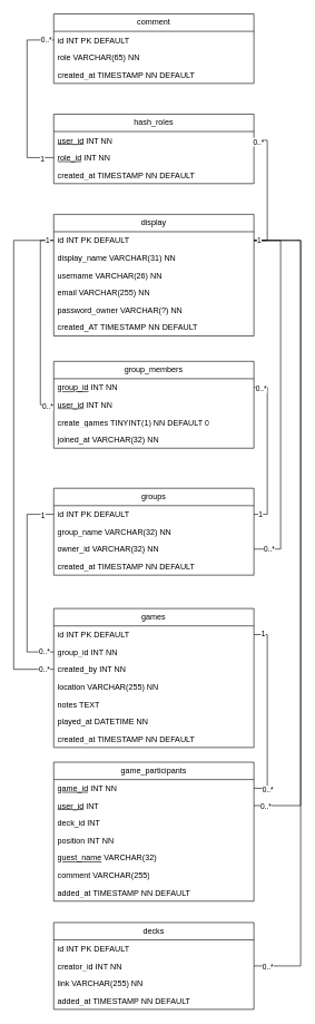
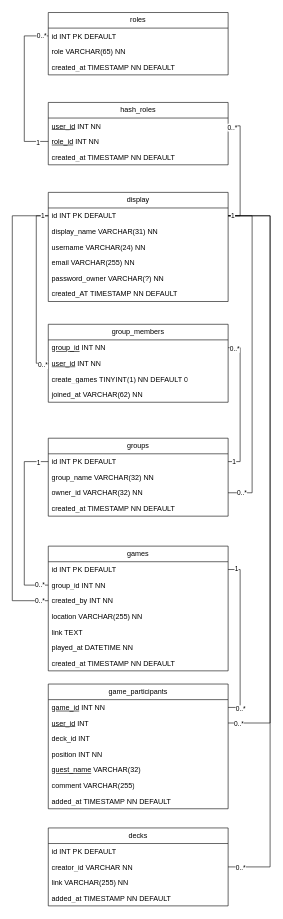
  <mxCell id="0" />
  <mxCell id="1" parent="0" />
  <mxCell id="2" value="display" style="swimlane;fontStyle=0;childLayout=stackLayout;horizontal=1;startSize=26;fillColor=none;horizontalStack=0;resizeParent=1;resizeParentMax=0;resizeLast=0;collapsible=1;marginBottom=0;whiteSpace=wrap;html=1;" parent="1" vertex="1"><mxGeometry x="80" y="320" width="300" height="182" as="geometry" /></mxCell>
  <mxCell id="3" value="id INT PK DEFAULT" style="text;strokeColor=none;fillColor=none;align=left;verticalAlign=top;spacingLeft=4;spacingRight=4;overflow=hidden;rotatable=0;points=[[0,0.5],[1,0.5]];portConstraint=eastwest;whiteSpace=wrap;html=1;" parent="2" vertex="1"><mxGeometry y="26" width="300" height="26" as="geometry" /></mxCell>
  <mxCell id="4" value="display_name VARCHAR(31) NN" style="text;strokeColor=none;fillColor=none;align=left;verticalAlign=top;spacingLeft=4;spacingRight=4;overflow=hidden;rotatable=0;points=[[0,0.5],[1,0.5]];portConstraint=eastwest;whiteSpace=wrap;html=1;" parent="2" vertex="1"><mxGeometry y="52" width="300" height="26" as="geometry" /></mxCell>
- <mxCell id="5" value="username VARCHAR(26) NN" style="text;strokeColor=none;fillColor=none;align=left;verticalAlign=top;spacingLeft=4;spacingRight=4;overflow=hidden;rotatable=0;points=[[0,0.5],[1,0.5]];portConstraint=eastwest;whiteSpace=wrap;html=1;" parent="2" vertex="1"><mxGeometry y="78" width="300" height="26" as="geometry" /></mxCell>
+ <mxCell id="5" value="username VARCHAR(24) NN" style="text;strokeColor=none;fillColor=none;align=left;verticalAlign=top;spacingLeft=4;spacingRight=4;overflow=hidden;rotatable=0;points=[[0,0.5],[1,0.5]];portConstraint=eastwest;whiteSpace=wrap;html=1;" parent="2" vertex="1"><mxGeometry y="78" width="300" height="26" as="geometry" /></mxCell>
  <mxCell id="6" value="email VARCHAR(255) NN" style="text;strokeColor=none;fillColor=none;align=left;verticalAlign=top;spacingLeft=4;spacingRight=4;overflow=hidden;rotatable=0;points=[[0,0.5],[1,0.5]];portConstraint=eastwest;whiteSpace=wrap;html=1;" parent="2" vertex="1"><mxGeometry y="104" width="300" height="26" as="geometry" /></mxCell>
  <mxCell id="7" value="password_owner VARCHAR(?) NN" style="text;strokeColor=none;fillColor=none;align=left;verticalAlign=top;spacingLeft=4;spacingRight=4;overflow=hidden;rotatable=0;points=[[0,0.5],[1,0.5]];portConstraint=eastwest;whiteSpace=wrap;html=1;" parent="2" vertex="1"><mxGeometry y="130" width="300" height="26" as="geometry" /></mxCell>
  <mxCell id="8" value="created_AT TIMESTAMP NN DEFAULT" style="text;strokeColor=none;fillColor=none;align=left;verticalAlign=top;spacingLeft=4;spacingRight=4;overflow=hidden;rotatable=0;points=[[0,0.5],[1,0.5]];portConstraint=eastwest;whiteSpace=wrap;html=1;" parent="2" vertex="1"><mxGeometry y="156" width="300" height="26" as="geometry" /></mxCell>
- <mxCell id="9" value="comment" style="swimlane;fontStyle=0;childLayout=stackLayout;horizontal=1;startSize=26;fillColor=none;horizontalStack=0;resizeParent=1;resizeParentMax=0;resizeLast=0;collapsible=1;marginBottom=0;whiteSpace=wrap;html=1;" parent="1" vertex="1"><mxGeometry x="80" y="20" width="300" height="104" as="geometry" /></mxCell>
+ <mxCell id="9" value="roles" style="swimlane;fontStyle=0;childLayout=stackLayout;horizontal=1;startSize=26;fillColor=none;horizontalStack=0;resizeParent=1;resizeParentMax=0;resizeLast=0;collapsible=1;marginBottom=0;whiteSpace=wrap;html=1;" parent="1" vertex="1"><mxGeometry x="80" y="20" width="300" height="104" as="geometry" /></mxCell>
  <mxCell id="10" value="id INT PK DEFAULT" style="text;strokeColor=none;fillColor=none;align=left;verticalAlign=top;spacingLeft=4;spacingRight=4;overflow=hidden;rotatable=0;points=[[0,0.5],[1,0.5]];portConstraint=eastwest;whiteSpace=wrap;html=1;" parent="9" vertex="1"><mxGeometry y="26" width="300" height="26" as="geometry" /></mxCell>
  <mxCell id="11" value="role VARCHAR(65) NN" style="text;strokeColor=none;fillColor=none;align=left;verticalAlign=top;spacingLeft=4;spacingRight=4;overflow=hidden;rotatable=0;points=[[0,0.5],[1,0.5]];portConstraint=eastwest;whiteSpace=wrap;html=1;" parent="9" vertex="1"><mxGeometry y="52" width="300" height="26" as="geometry" /></mxCell>
  <mxCell id="12" value="created_at TIMESTAMP NN DEFAULT" style="text;strokeColor=none;fillColor=none;align=left;verticalAlign=top;spacingLeft=4;spacingRight=4;overflow=hidden;rotatable=0;points=[[0,0.5],[1,0.5]];portConstraint=eastwest;whiteSpace=wrap;html=1;" parent="9" vertex="1"><mxGeometry y="78" width="300" height="26" as="geometry" /></mxCell>
  <mxCell id="13" value="hash_roles" style="swimlane;fontStyle=0;childLayout=stackLayout;horizontal=1;startSize=26;fillColor=none;horizontalStack=0;resizeParent=1;resizeParentMax=0;resizeLast=0;collapsible=1;marginBottom=0;whiteSpace=wrap;html=1;" parent="1" vertex="1"><mxGeometry x="80" y="170" width="300" height="104" as="geometry" /></mxCell>
  <mxCell id="14" value="&lt;u&gt;user_id&lt;/u&gt; INT NN" style="text;strokeColor=none;fillColor=none;align=left;verticalAlign=top;spacingLeft=4;spacingRight=4;overflow=hidden;rotatable=0;points=[[0,0.5],[1,0.5]];portConstraint=eastwest;whiteSpace=wrap;html=1;" parent="13" vertex="1"><mxGeometry y="26" width="300" height="26" as="geometry" /></mxCell>
  <mxCell id="15" value="&lt;u&gt;role_id&lt;/u&gt; INT NN" style="text;strokeColor=none;fillColor=none;align=left;verticalAlign=top;spacingLeft=4;spacingRight=4;overflow=hidden;rotatable=0;points=[[0,0.5],[1,0.5]];portConstraint=eastwest;whiteSpace=wrap;html=1;" parent="13" vertex="1"><mxGeometry y="52" width="300" height="26" as="geometry" /></mxCell>
  <mxCell id="16" value="created_at TIMESTAMP NN DEFAULT" style="text;strokeColor=none;fillColor=none;align=left;verticalAlign=top;spacingLeft=4;spacingRight=4;overflow=hidden;rotatable=0;points=[[0,0.5],[1,0.5]];portConstraint=eastwest;whiteSpace=wrap;html=1;" parent="13" vertex="1"><mxGeometry y="78" width="300" height="26" as="geometry" /></mxCell>
  <mxCell id="17" style="edgeStyle=orthogonalEdgeStyle;rounded=0;orthogonalLoop=1;jettySize=auto;html=1;entryX=0;entryY=0.5;entryDx=0;entryDy=0;endArrow=none;startFill=0;" parent="1" source="15" target="10" edge="1"><mxGeometry relative="1" as="geometry"><Array as="points"><mxPoint x="40" y="235" /><mxPoint x="40" y="59" /></Array></mxGeometry></mxCell>
  <mxCell id="18" value="0..*" style="edgeLabel;html=1;align=center;verticalAlign=middle;resizable=0;points=[];" parent="17" vertex="1" connectable="0"><mxGeometry x="0.91" y="1" relative="1" as="geometry"><mxPoint as="offset" /></mxGeometry></mxCell>
  <mxCell id="19" value="1" style="edgeLabel;html=1;align=center;verticalAlign=middle;resizable=0;points=[];" parent="17" vertex="1" connectable="0"><mxGeometry x="-0.861" y="1" relative="1" as="geometry"><mxPoint as="offset" /></mxGeometry></mxCell>
  <mxCell id="20" style="edgeStyle=orthogonalEdgeStyle;rounded=0;orthogonalLoop=1;jettySize=auto;html=1;entryX=1;entryY=0.5;entryDx=0;entryDy=0;endArrow=none;startFill=0;" parent="1" source="14" target="3" edge="1"><mxGeometry relative="1" as="geometry"><Array as="points"><mxPoint x="400" y="209" /><mxPoint x="400" y="359" /></Array></mxGeometry></mxCell>
  <mxCell id="21" value="0..*" style="edgeLabel;html=1;align=center;verticalAlign=middle;resizable=0;points=[];" parent="20" vertex="1" connectable="0"><mxGeometry x="-0.855" y="-2" relative="1" as="geometry"><mxPoint x="-8" as="offset" /></mxGeometry></mxCell>
  <mxCell id="22" value="groups" style="swimlane;fontStyle=0;childLayout=stackLayout;horizontal=1;startSize=26;fillColor=none;horizontalStack=0;resizeParent=1;resizeParentMax=0;resizeLast=0;collapsible=1;marginBottom=0;whiteSpace=wrap;html=1;" parent="1" vertex="1"><mxGeometry x="80" y="730" width="300" height="130" as="geometry" /></mxCell>
  <mxCell id="23" value="id INT PK DEFAULT" style="text;strokeColor=none;fillColor=none;align=left;verticalAlign=top;spacingLeft=4;spacingRight=4;overflow=hidden;rotatable=0;points=[[0,0.5],[1,0.5]];portConstraint=eastwest;whiteSpace=wrap;html=1;" parent="22" vertex="1"><mxGeometry y="26" width="300" height="26" as="geometry" /></mxCell>
  <mxCell id="24" value="group_name VARCHAR(32) NN" style="text;strokeColor=none;fillColor=none;align=left;verticalAlign=top;spacingLeft=4;spacingRight=4;overflow=hidden;rotatable=0;points=[[0,0.5],[1,0.5]];portConstraint=eastwest;whiteSpace=wrap;html=1;" parent="22" vertex="1"><mxGeometry y="52" width="300" height="26" as="geometry" /></mxCell>
  <mxCell id="25" value="owner_id VARCHAR(32) NN" style="text;strokeColor=none;fillColor=none;align=left;verticalAlign=top;spacingLeft=4;spacingRight=4;overflow=hidden;rotatable=0;points=[[0,0.5],[1,0.5]];portConstraint=eastwest;whiteSpace=wrap;html=1;" parent="22" vertex="1"><mxGeometry y="78" width="300" height="26" as="geometry" /></mxCell>
  <mxCell id="26" value="created_at TIMESTAMP NN DEFAULT" style="text;strokeColor=none;fillColor=none;align=left;verticalAlign=top;spacingLeft=4;spacingRight=4;overflow=hidden;rotatable=0;points=[[0,0.5],[1,0.5]];portConstraint=eastwest;whiteSpace=wrap;html=1;" parent="22" vertex="1"><mxGeometry y="104" width="300" height="26" as="geometry" /></mxCell>
  <mxCell id="27" value="group_members" style="swimlane;fontStyle=0;childLayout=stackLayout;horizontal=1;startSize=26;fillColor=none;horizontalStack=0;resizeParent=1;resizeParentMax=0;resizeLast=0;collapsible=1;marginBottom=0;whiteSpace=wrap;html=1;" parent="1" vertex="1"><mxGeometry x="80" y="540" width="300" height="130" as="geometry" /></mxCell>
  <mxCell id="28" value="&lt;u&gt;group_id&lt;/u&gt; INT NN" style="text;strokeColor=none;fillColor=none;align=left;verticalAlign=top;spacingLeft=4;spacingRight=4;overflow=hidden;rotatable=0;points=[[0,0.5],[1,0.5]];portConstraint=eastwest;whiteSpace=wrap;html=1;" parent="27" vertex="1"><mxGeometry y="26" width="300" height="26" as="geometry" /></mxCell>
  <mxCell id="29" value="&lt;u&gt;user_id&lt;/u&gt; INT NN" style="text;strokeColor=none;fillColor=none;align=left;verticalAlign=top;spacingLeft=4;spacingRight=4;overflow=hidden;rotatable=0;points=[[0,0.5],[1,0.5]];portConstraint=eastwest;whiteSpace=wrap;html=1;" parent="27" vertex="1"><mxGeometry y="52" width="300" height="26" as="geometry" /></mxCell>
  <mxCell id="30" value="create_games TINYINT(1) NN DEFAULT 0" style="text;strokeColor=none;fillColor=none;align=left;verticalAlign=top;spacingLeft=4;spacingRight=4;overflow=hidden;rotatable=0;points=[[0,0.5],[1,0.5]];portConstraint=eastwest;whiteSpace=wrap;html=1;" parent="27" vertex="1"><mxGeometry y="78" width="300" height="26" as="geometry" /></mxCell>
- <mxCell id="31" value="joined_at VARCHAR(32) NN" style="text;strokeColor=none;fillColor=none;align=left;verticalAlign=top;spacingLeft=4;spacingRight=4;overflow=hidden;rotatable=0;points=[[0,0.5],[1,0.5]];portConstraint=eastwest;whiteSpace=wrap;html=1;" parent="27" vertex="1"><mxGeometry y="104" width="300" height="26" as="geometry" /></mxCell>
+ <mxCell id="31" value="joined_at VARCHAR(62) NN" style="text;strokeColor=none;fillColor=none;align=left;verticalAlign=top;spacingLeft=4;spacingRight=4;overflow=hidden;rotatable=0;points=[[0,0.5],[1,0.5]];portConstraint=eastwest;whiteSpace=wrap;html=1;" parent="27" vertex="1"><mxGeometry y="104" width="300" height="26" as="geometry" /></mxCell>
  <mxCell id="32" style="edgeStyle=orthogonalEdgeStyle;rounded=0;orthogonalLoop=1;jettySize=auto;html=1;endArrow=none;startFill=0;exitX=1;exitY=0.5;exitDx=0;exitDy=0;entryX=1;entryY=0.5;entryDx=0;entryDy=0;" parent="1" source="25" target="3" edge="1"><mxGeometry relative="1" as="geometry"><Array as="points"><mxPoint x="420" y="821" /><mxPoint x="420" y="359" /></Array></mxGeometry></mxCell>
  <mxCell id="33" value="0..*" style="edgeLabel;html=1;align=center;verticalAlign=middle;resizable=0;points=[];" parent="32" vertex="1" connectable="0"><mxGeometry x="-0.92" y="1" relative="1" as="geometry"><mxPoint as="offset" /></mxGeometry></mxCell>
  <mxCell id="34" style="edgeStyle=orthogonalEdgeStyle;rounded=0;orthogonalLoop=1;jettySize=auto;html=1;entryX=1;entryY=0.5;entryDx=0;entryDy=0;endArrow=none;startFill=0;" parent="1" source="28" target="23" edge="1"><mxGeometry relative="1" as="geometry"><Array as="points"><mxPoint x="400" y="579" /><mxPoint x="400" y="769" /></Array></mxGeometry></mxCell>
  <mxCell id="35" value="1" style="edgeLabel;html=1;align=center;verticalAlign=middle;resizable=0;points=[];" parent="34" vertex="1" connectable="0"><mxGeometry x="0.918" y="-1" relative="1" as="geometry"><mxPoint as="offset" /></mxGeometry></mxCell>
  <mxCell id="36" value="0..*" style="edgeLabel;html=1;align=center;verticalAlign=middle;resizable=0;points=[];" parent="34" vertex="1" connectable="0"><mxGeometry x="-0.913" y="-1" relative="1" as="geometry"><mxPoint as="offset" /></mxGeometry></mxCell>
  <mxCell id="37" style="edgeStyle=orthogonalEdgeStyle;rounded=0;orthogonalLoop=1;jettySize=auto;html=1;entryX=0;entryY=0.5;entryDx=0;entryDy=0;endArrow=none;startFill=0;exitX=0;exitY=0.5;exitDx=0;exitDy=0;" parent="1" source="3" target="29" edge="1"><mxGeometry relative="1" as="geometry" /></mxCell>
  <mxCell id="38" value="0..*" style="edgeLabel;html=1;align=center;verticalAlign=middle;resizable=0;points=[];" parent="37" vertex="1" connectable="0"><mxGeometry x="0.929" y="-2" relative="1" as="geometry"><mxPoint as="offset" /></mxGeometry></mxCell>
  <mxCell id="39" value="games" style="swimlane;fontStyle=0;childLayout=stackLayout;horizontal=1;startSize=26;fillColor=none;horizontalStack=0;resizeParent=1;resizeParentMax=0;resizeLast=0;collapsible=1;marginBottom=0;whiteSpace=wrap;html=1;" parent="1" vertex="1"><mxGeometry x="80" y="910" width="300" height="208" as="geometry" /></mxCell>
  <mxCell id="40" value="id INT PK DEFAULT" style="text;strokeColor=none;fillColor=none;align=left;verticalAlign=top;spacingLeft=4;spacingRight=4;overflow=hidden;rotatable=0;points=[[0,0.5],[1,0.5]];portConstraint=eastwest;whiteSpace=wrap;html=1;" parent="39" vertex="1"><mxGeometry y="26" width="300" height="26" as="geometry" /></mxCell>
  <mxCell id="41" value="group_id INT NN" style="text;strokeColor=none;fillColor=none;align=left;verticalAlign=top;spacingLeft=4;spacingRight=4;overflow=hidden;rotatable=0;points=[[0,0.5],[1,0.5]];portConstraint=eastwest;whiteSpace=wrap;html=1;" parent="39" vertex="1"><mxGeometry y="52" width="300" height="26" as="geometry" /></mxCell>
  <mxCell id="42" value="created_by INT NN" style="text;strokeColor=none;fillColor=none;align=left;verticalAlign=top;spacingLeft=4;spacingRight=4;overflow=hidden;rotatable=0;points=[[0,0.5],[1,0.5]];portConstraint=eastwest;whiteSpace=wrap;html=1;" parent="39" vertex="1"><mxGeometry y="78" width="300" height="26" as="geometry" /></mxCell>
  <mxCell id="43" value="location VARCHAR(255) NN" style="text;strokeColor=none;fillColor=none;align=left;verticalAlign=top;spacingLeft=4;spacingRight=4;overflow=hidden;rotatable=0;points=[[0,0.5],[1,0.5]];portConstraint=eastwest;whiteSpace=wrap;html=1;" parent="39" vertex="1"><mxGeometry y="104" width="300" height="26" as="geometry" /></mxCell>
- <mxCell id="44" value="notes TEXT" style="text;strokeColor=none;fillColor=none;align=left;verticalAlign=top;spacingLeft=4;spacingRight=4;overflow=hidden;rotatable=0;points=[[0,0.5],[1,0.5]];portConstraint=eastwest;whiteSpace=wrap;html=1;" parent="39" vertex="1"><mxGeometry y="130" width="300" height="26" as="geometry" /></mxCell>
+ <mxCell id="44" value="link TEXT" style="text;strokeColor=none;fillColor=none;align=left;verticalAlign=top;spacingLeft=4;spacingRight=4;overflow=hidden;rotatable=0;points=[[0,0.5],[1,0.5]];portConstraint=eastwest;whiteSpace=wrap;html=1;" parent="39" vertex="1"><mxGeometry y="130" width="300" height="26" as="geometry" /></mxCell>
  <mxCell id="45" value="played_at DATETIME NN" style="text;strokeColor=none;fillColor=none;align=left;verticalAlign=top;spacingLeft=4;spacingRight=4;overflow=hidden;rotatable=0;points=[[0,0.5],[1,0.5]];portConstraint=eastwest;whiteSpace=wrap;html=1;" parent="39" vertex="1"><mxGeometry y="156" width="300" height="26" as="geometry" /></mxCell>
  <mxCell id="46" value="created_at TIMESTAMP NN DEFAULT" style="text;strokeColor=none;fillColor=none;align=left;verticalAlign=top;spacingLeft=4;spacingRight=4;overflow=hidden;rotatable=0;points=[[0,0.5],[1,0.5]];portConstraint=eastwest;whiteSpace=wrap;html=1;" parent="39" vertex="1"><mxGeometry y="182" width="300" height="26" as="geometry" /></mxCell>
  <mxCell id="47" style="edgeStyle=orthogonalEdgeStyle;rounded=0;orthogonalLoop=1;jettySize=auto;html=1;entryX=0;entryY=0.5;entryDx=0;entryDy=0;endArrow=none;startFill=0;" parent="1" source="42" target="3" edge="1"><mxGeometry relative="1" as="geometry"><Array as="points"><mxPoint x="20" y="1001" /><mxPoint x="20" y="359" /></Array></mxGeometry></mxCell>
  <mxCell id="48" value="1" style="edgeLabel;html=1;align=center;verticalAlign=middle;resizable=0;points=[];" parent="47" vertex="1" connectable="0"><mxGeometry x="0.921" relative="1" as="geometry"><mxPoint x="20" as="offset" /></mxGeometry></mxCell>
  <mxCell id="49" value="0..*" style="edgeLabel;html=1;align=center;verticalAlign=middle;resizable=0;points=[];" parent="47" vertex="1" connectable="0"><mxGeometry x="-0.961" relative="1" as="geometry"><mxPoint as="offset" /></mxGeometry></mxCell>
  <mxCell id="50" style="edgeStyle=orthogonalEdgeStyle;rounded=0;orthogonalLoop=1;jettySize=auto;html=1;entryX=0;entryY=0.5;entryDx=0;entryDy=0;endArrow=none;startFill=0;" parent="1" source="41" target="23" edge="1"><mxGeometry relative="1" as="geometry"><Array as="points"><mxPoint x="40" y="975" /><mxPoint x="40" y="769" /></Array></mxGeometry></mxCell>
  <mxCell id="51" value="0..*" style="edgeLabel;html=1;align=center;verticalAlign=middle;resizable=0;points=[];" parent="50" vertex="1" connectable="0"><mxGeometry x="-0.898" y="-1" relative="1" as="geometry"><mxPoint as="offset" /></mxGeometry></mxCell>
  <mxCell id="52" value="1" style="edgeLabel;html=1;align=center;verticalAlign=middle;resizable=0;points=[];" parent="50" vertex="1" connectable="0"><mxGeometry x="0.879" y="-2" relative="1" as="geometry"><mxPoint as="offset" /></mxGeometry></mxCell>
  <mxCell id="53" value="game_participants" style="swimlane;fontStyle=0;childLayout=stackLayout;horizontal=1;startSize=26;fillColor=none;horizontalStack=0;resizeParent=1;resizeParentMax=0;resizeLast=0;collapsible=1;marginBottom=0;whiteSpace=wrap;html=1;" parent="1" vertex="1"><mxGeometry x="80" y="1140" width="300" height="208" as="geometry" /></mxCell>
  <mxCell id="54" value="&lt;u&gt;game_id&lt;/u&gt; INT NN" style="text;strokeColor=none;fillColor=none;align=left;verticalAlign=top;spacingLeft=4;spacingRight=4;overflow=hidden;rotatable=0;points=[[0,0.5],[1,0.5]];portConstraint=eastwest;whiteSpace=wrap;html=1;" parent="53" vertex="1"><mxGeometry y="26" width="300" height="26" as="geometry" /></mxCell>
  <mxCell id="55" value="&lt;u&gt;user_id&lt;/u&gt; INT" style="text;strokeColor=none;fillColor=none;align=left;verticalAlign=top;spacingLeft=4;spacingRight=4;overflow=hidden;rotatable=0;points=[[0,0.5],[1,0.5]];portConstraint=eastwest;whiteSpace=wrap;html=1;" parent="53" vertex="1"><mxGeometry y="52" width="300" height="26" as="geometry" /></mxCell>
  <mxCell id="56" value="deck_id INT" style="text;strokeColor=none;fillColor=none;align=left;verticalAlign=top;spacingLeft=4;spacingRight=4;overflow=hidden;rotatable=0;points=[[0,0.5],[1,0.5]];portConstraint=eastwest;whiteSpace=wrap;html=1;" parent="53" vertex="1"><mxGeometry y="78" width="300" height="26" as="geometry" /></mxCell>
  <mxCell id="57" value="position INT NN" style="text;strokeColor=none;fillColor=none;align=left;verticalAlign=top;spacingLeft=4;spacingRight=4;overflow=hidden;rotatable=0;points=[[0,0.5],[1,0.5]];portConstraint=eastwest;whiteSpace=wrap;html=1;" parent="53" vertex="1"><mxGeometry y="104" width="300" height="26" as="geometry" /></mxCell>
  <mxCell id="58" value="&lt;u&gt;guest_name&lt;/u&gt; VARCHAR(32)" style="text;strokeColor=none;fillColor=none;align=left;verticalAlign=top;spacingLeft=4;spacingRight=4;overflow=hidden;rotatable=0;points=[[0,0.5],[1,0.5]];portConstraint=eastwest;whiteSpace=wrap;html=1;" parent="53" vertex="1"><mxGeometry y="130" width="300" height="26" as="geometry" /></mxCell>
  <mxCell id="59" value="comment VARCHAR(255)" style="text;strokeColor=none;fillColor=none;align=left;verticalAlign=top;spacingLeft=4;spacingRight=4;overflow=hidden;rotatable=0;points=[[0,0.5],[1,0.5]];portConstraint=eastwest;whiteSpace=wrap;html=1;" parent="53" vertex="1"><mxGeometry y="156" width="300" height="26" as="geometry" /></mxCell>
  <mxCell id="60" value="added_at TIMESTAMP NN DEFAULT" style="text;strokeColor=none;fillColor=none;align=left;verticalAlign=top;spacingLeft=4;spacingRight=4;overflow=hidden;rotatable=0;points=[[0,0.5],[1,0.5]];portConstraint=eastwest;whiteSpace=wrap;html=1;" parent="53" vertex="1"><mxGeometry y="182" width="300" height="26" as="geometry" /></mxCell>
  <mxCell id="61" value="decks" style="swimlane;fontStyle=0;childLayout=stackLayout;horizontal=1;startSize=26;fillColor=none;horizontalStack=0;resizeParent=1;resizeParentMax=0;resizeLast=0;collapsible=1;marginBottom=0;whiteSpace=wrap;html=1;" parent="1" vertex="1"><mxGeometry x="80" y="1380" width="300" height="130" as="geometry" /></mxCell>
  <mxCell id="62" value="id INT PK DEFAULT" style="text;strokeColor=none;fillColor=none;align=left;verticalAlign=top;spacingLeft=4;spacingRight=4;overflow=hidden;rotatable=0;points=[[0,0.5],[1,0.5]];portConstraint=eastwest;whiteSpace=wrap;html=1;" parent="61" vertex="1"><mxGeometry y="26" width="300" height="26" as="geometry" /></mxCell>
- <mxCell id="63" value="creator_id INT NN" style="text;strokeColor=none;fillColor=none;align=left;verticalAlign=top;spacingLeft=4;spacingRight=4;overflow=hidden;rotatable=0;points=[[0,0.5],[1,0.5]];portConstraint=eastwest;whiteSpace=wrap;html=1;" parent="61" vertex="1"><mxGeometry y="52" width="300" height="26" as="geometry" /></mxCell>
+ <mxCell id="63" value="creator_id VARCHAR NN" style="text;strokeColor=none;fillColor=none;align=left;verticalAlign=top;spacingLeft=4;spacingRight=4;overflow=hidden;rotatable=0;points=[[0,0.5],[1,0.5]];portConstraint=eastwest;whiteSpace=wrap;html=1;" parent="61" vertex="1"><mxGeometry y="52" width="300" height="26" as="geometry" /></mxCell>
  <mxCell id="64" value="link VARCHAR(255) NN" style="text;strokeColor=none;fillColor=none;align=left;verticalAlign=top;spacingLeft=4;spacingRight=4;overflow=hidden;rotatable=0;points=[[0,0.5],[1,0.5]];portConstraint=eastwest;whiteSpace=wrap;html=1;" parent="61" vertex="1"><mxGeometry y="78" width="300" height="26" as="geometry" /></mxCell>
  <mxCell id="65" value="added_at TIMESTAMP NN DEFAULT" style="text;strokeColor=none;fillColor=none;align=left;verticalAlign=top;spacingLeft=4;spacingRight=4;overflow=hidden;rotatable=0;points=[[0,0.5],[1,0.5]];portConstraint=eastwest;whiteSpace=wrap;html=1;" parent="61" vertex="1"><mxGeometry y="104" width="300" height="26" as="geometry" /></mxCell>
  <mxCell id="66" style="edgeStyle=orthogonalEdgeStyle;rounded=0;orthogonalLoop=1;jettySize=auto;html=1;entryX=1;entryY=0.5;entryDx=0;entryDy=0;endArrow=none;startFill=0;" parent="1" source="54" target="40" edge="1"><mxGeometry relative="1" as="geometry"><Array as="points"><mxPoint x="400" y="1179" /><mxPoint x="400" y="949" /></Array></mxGeometry></mxCell>
  <mxCell id="67" value="1" style="edgeLabel;html=1;align=center;verticalAlign=middle;resizable=0;points=[];" parent="66" vertex="1" connectable="0"><mxGeometry x="0.905" y="-2" relative="1" as="geometry"><mxPoint as="offset" /></mxGeometry></mxCell>
  <mxCell id="68" value="0..*" style="edgeLabel;html=1;align=center;verticalAlign=middle;resizable=0;points=[];" parent="66" vertex="1" connectable="0"><mxGeometry x="-0.934" y="-2" relative="1" as="geometry"><mxPoint x="11" as="offset" /></mxGeometry></mxCell>
  <mxCell id="69" style="edgeStyle=orthogonalEdgeStyle;rounded=0;orthogonalLoop=1;jettySize=auto;html=1;endArrow=none;startFill=0;" parent="1" source="55" target="3" edge="1"><mxGeometry relative="1" as="geometry"><Array as="points"><mxPoint x="450" y="1205" /><mxPoint x="450" y="359" /></Array></mxGeometry></mxCell>
  <mxCell id="70" value="0..*" style="edgeLabel;html=1;align=center;verticalAlign=middle;resizable=0;points=[];" parent="69" vertex="1" connectable="0"><mxGeometry x="-0.965" relative="1" as="geometry"><mxPoint as="offset" /></mxGeometry></mxCell>
  <mxCell id="71" style="edgeStyle=orthogonalEdgeStyle;rounded=0;orthogonalLoop=1;jettySize=auto;html=1;endArrow=none;startFill=0;exitX=1;exitY=0.5;exitDx=0;exitDy=0;" parent="1" source="63" target="3" edge="1"><mxGeometry relative="1" as="geometry"><Array as="points"><mxPoint x="450" y="1445" /><mxPoint x="450" y="359" /></Array></mxGeometry></mxCell>
  <mxCell id="72" value="1" style="edgeLabel;html=1;align=center;verticalAlign=middle;resizable=0;points=[];" parent="71" vertex="1" connectable="0"><mxGeometry x="0.989" y="-1" relative="1" as="geometry"><mxPoint as="offset" /></mxGeometry></mxCell>
  <mxCell id="73" value="0..*" style="edgeLabel;html=1;align=center;verticalAlign=middle;resizable=0;points=[];" parent="71" vertex="1" connectable="0"><mxGeometry x="-0.968" y="-1" relative="1" as="geometry"><mxPoint as="offset" /></mxGeometry></mxCell>
